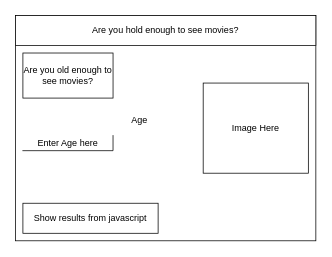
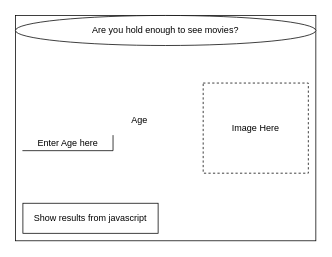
  <mxCell id="0" />
  <mxCell id="1" parent="0" />
  <mxCell id="2" value="" style="rounded=0;whiteSpace=wrap;html=1;" parent="1" vertex="1"><mxGeometry x="20" y="20" width="400" height="300" as="geometry" /></mxCell>
- <mxCell id="3" value="Are you hold enough to see movies?" style="rounded=0;whiteSpace=wrap;html=1;" parent="1" vertex="1"><mxGeometry x="20" y="20" width="400" height="40" as="geometry" /></mxCell>
+ <mxCell id="3" value="Are you hold enough to see movies?" style="ellipse;whiteSpace=wrap;html=1;" parent="1" vertex="1"><mxGeometry x="20" y="20" width="400" height="40" as="geometry" /></mxCell>
  <mxCell id="4" value="Enter Age here" style="shape=partialRectangle;whiteSpace=wrap;html=1;top=0;left=0;fillColor=none;" parent="1" vertex="1"><mxGeometry x="30" y="180" width="120" height="20" as="geometry" /></mxCell>
- <mxCell id="5" value="Are you old enough to see movies?" style="whiteSpace=wrap;html=1;" vertex="1" parent="1"><mxGeometry x="30" y="70" width="120" height="60" as="geometry" /></mxCell>
  <mxCell id="6" value="Age" style="text;html=1;resizable=0;autosize=1;align=center;verticalAlign=middle;points=[];fillColor=none;strokeColor=none;rounded=0;" vertex="1" parent="1"><mxGeometry x="165" y="150" width="40" height="20" as="geometry" /></mxCell>
- <mxCell id="7" value="Image Here" style="whiteSpace=wrap;html=1;" vertex="1" parent="1"><mxGeometry x="270" y="110" width="140" height="120" as="geometry" /></mxCell>
+ <mxCell id="7" value="Image Here" style="whiteSpace=wrap;html=1;dashed=1;" vertex="1" parent="1"><mxGeometry x="270" y="110" width="140" height="120" as="geometry" /></mxCell>
  <mxCell id="8" value="Show results from javascript" style="whiteSpace=wrap;html=1;" vertex="1" parent="1"><mxGeometry x="30" y="270" width="180" height="40" as="geometry" /></mxCell>
